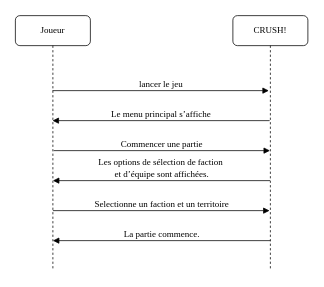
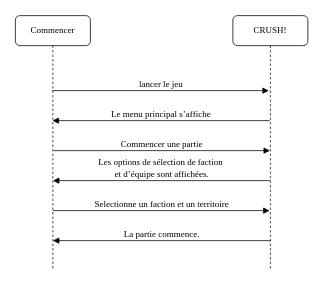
  <mxCell id="0" />
  <mxCell id="1" parent="0" />
  <mxCell id="2" value="CRUSH!" style="shape=umlLifeline;perimeter=lifelinePerimeter;whiteSpace=wrap;html=1;container=1;collapsible=0;recursiveResize=0;outlineConnect=0;rounded=1;shadow=0;comic=0;labelBackgroundColor=none;strokeWidth=1;fontFamily=Verdana;fontSize=12;align=center;" parent="1" vertex="1"><mxGeometry x="310" y="20" width="100" height="340" as="geometry" /></mxCell>
  <mxCell id="3" value="lancer le jeu" style="html=1;verticalAlign=bottom;endArrow=block;entryX=0;entryY=0;labelBackgroundColor=none;fontFamily=Verdana;fontSize=12;elbow=horizontal;" parent="2" source="5" edge="1"><mxGeometry relative="1" as="geometry"><mxPoint x="-87" y="100" as="sourcePoint" /><mxPoint x="48" y="100" as="targetPoint" /></mxGeometry></mxCell>
  <mxCell id="4" value="Le menu principal s’affiche" style="html=1;verticalAlign=bottom;endArrow=block;labelBackgroundColor=none;fontFamily=Verdana;fontSize=12;elbow=horizontal;exitX=0.5;exitY=0.172;exitDx=0;exitDy=0;exitPerimeter=0;" edge="1" parent="2" target="5"><mxGeometry relative="1" as="geometry"><mxPoint x="49" y="140" as="sourcePoint" /><mxPoint x="-20" y="140" as="targetPoint" /></mxGeometry></mxCell>
- <mxCell id="5" value="Joueur" style="shape=umlLifeline;perimeter=lifelinePerimeter;whiteSpace=wrap;html=1;container=1;collapsible=0;recursiveResize=0;outlineConnect=0;rounded=1;shadow=0;comic=0;labelBackgroundColor=none;strokeWidth=1;fontFamily=Verdana;fontSize=12;align=center;" parent="1" vertex="1"><mxGeometry x="20" y="20" width="100" height="340" as="geometry" /></mxCell>
+ <mxCell id="5" value="Commencer" style="shape=umlLifeline;perimeter=lifelinePerimeter;whiteSpace=wrap;html=1;container=1;collapsible=0;recursiveResize=0;outlineConnect=0;rounded=1;shadow=0;comic=0;labelBackgroundColor=none;strokeWidth=1;fontFamily=Verdana;fontSize=12;align=center;" parent="1" vertex="1"><mxGeometry x="20" y="20" width="100" height="340" as="geometry" /></mxCell>
  <mxCell id="6" value="Commencer une partie" style="html=1;verticalAlign=bottom;endArrow=block;labelBackgroundColor=none;fontFamily=Verdana;fontSize=12;elbow=horizontal;exitX=0.5;exitY=0.172;exitDx=0;exitDy=0;exitPerimeter=0;" edge="1" parent="5" target="2"><mxGeometry relative="1" as="geometry"><mxPoint x="51" y="180" as="sourcePoint" /><mxPoint x="140" y="180" as="targetPoint" /></mxGeometry></mxCell>
  <mxCell id="7" value="Les options de sélection de faction&amp;nbsp;&lt;div&gt;et d’équipe sont affichées.&lt;/div&gt;" style="html=1;verticalAlign=bottom;endArrow=block;labelBackgroundColor=none;fontFamily=Verdana;fontSize=12;elbow=horizontal;" edge="1" parent="1" source="2"><mxGeometry relative="1" as="geometry"><mxPoint x="280" y="240" as="sourcePoint" /><mxPoint x="70" y="240" as="targetPoint" /></mxGeometry></mxCell>
  <mxCell id="8" value="Selectionne un faction et un territoire" style="html=1;verticalAlign=bottom;endArrow=block;labelBackgroundColor=none;fontFamily=Verdana;fontSize=12;elbow=horizontal;exitX=0.5;exitY=0.172;exitDx=0;exitDy=0;exitPerimeter=0;" edge="1" parent="1"><mxGeometry relative="1" as="geometry"><mxPoint x="70" y="280" as="sourcePoint" /><mxPoint x="359" y="280" as="targetPoint" /></mxGeometry></mxCell>
  <mxCell id="9" value="La partie commence." style="html=1;verticalAlign=bottom;endArrow=block;labelBackgroundColor=none;fontFamily=Verdana;fontSize=12;elbow=horizontal;" edge="1" parent="1"><mxGeometry relative="1" as="geometry"><mxPoint x="360" y="320" as="sourcePoint" /><mxPoint x="70" y="320" as="targetPoint" /></mxGeometry></mxCell>
